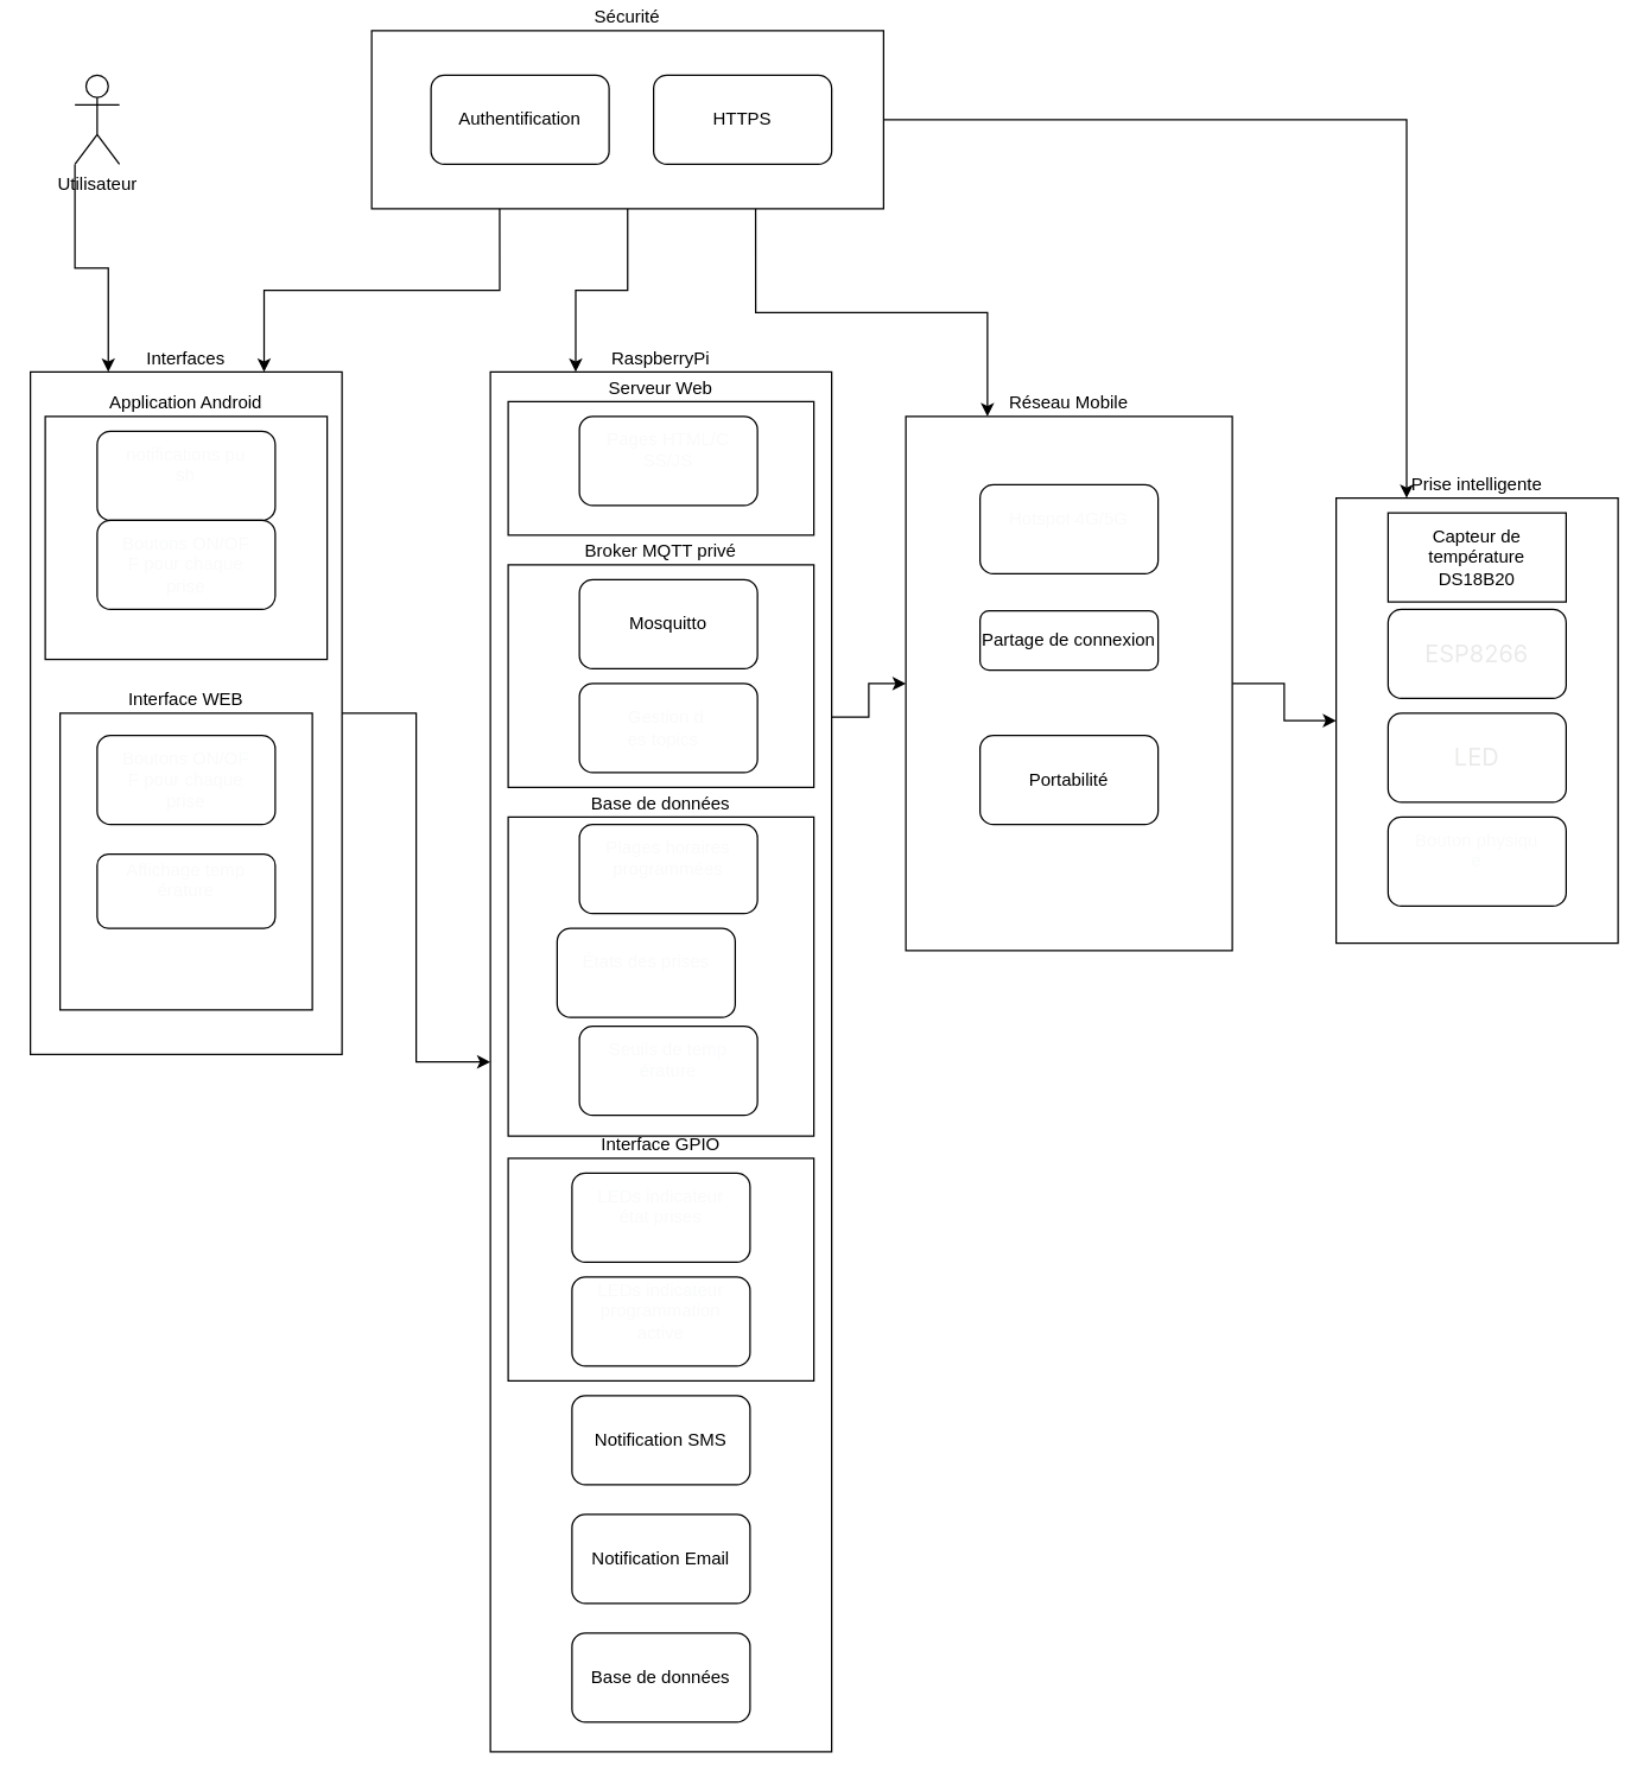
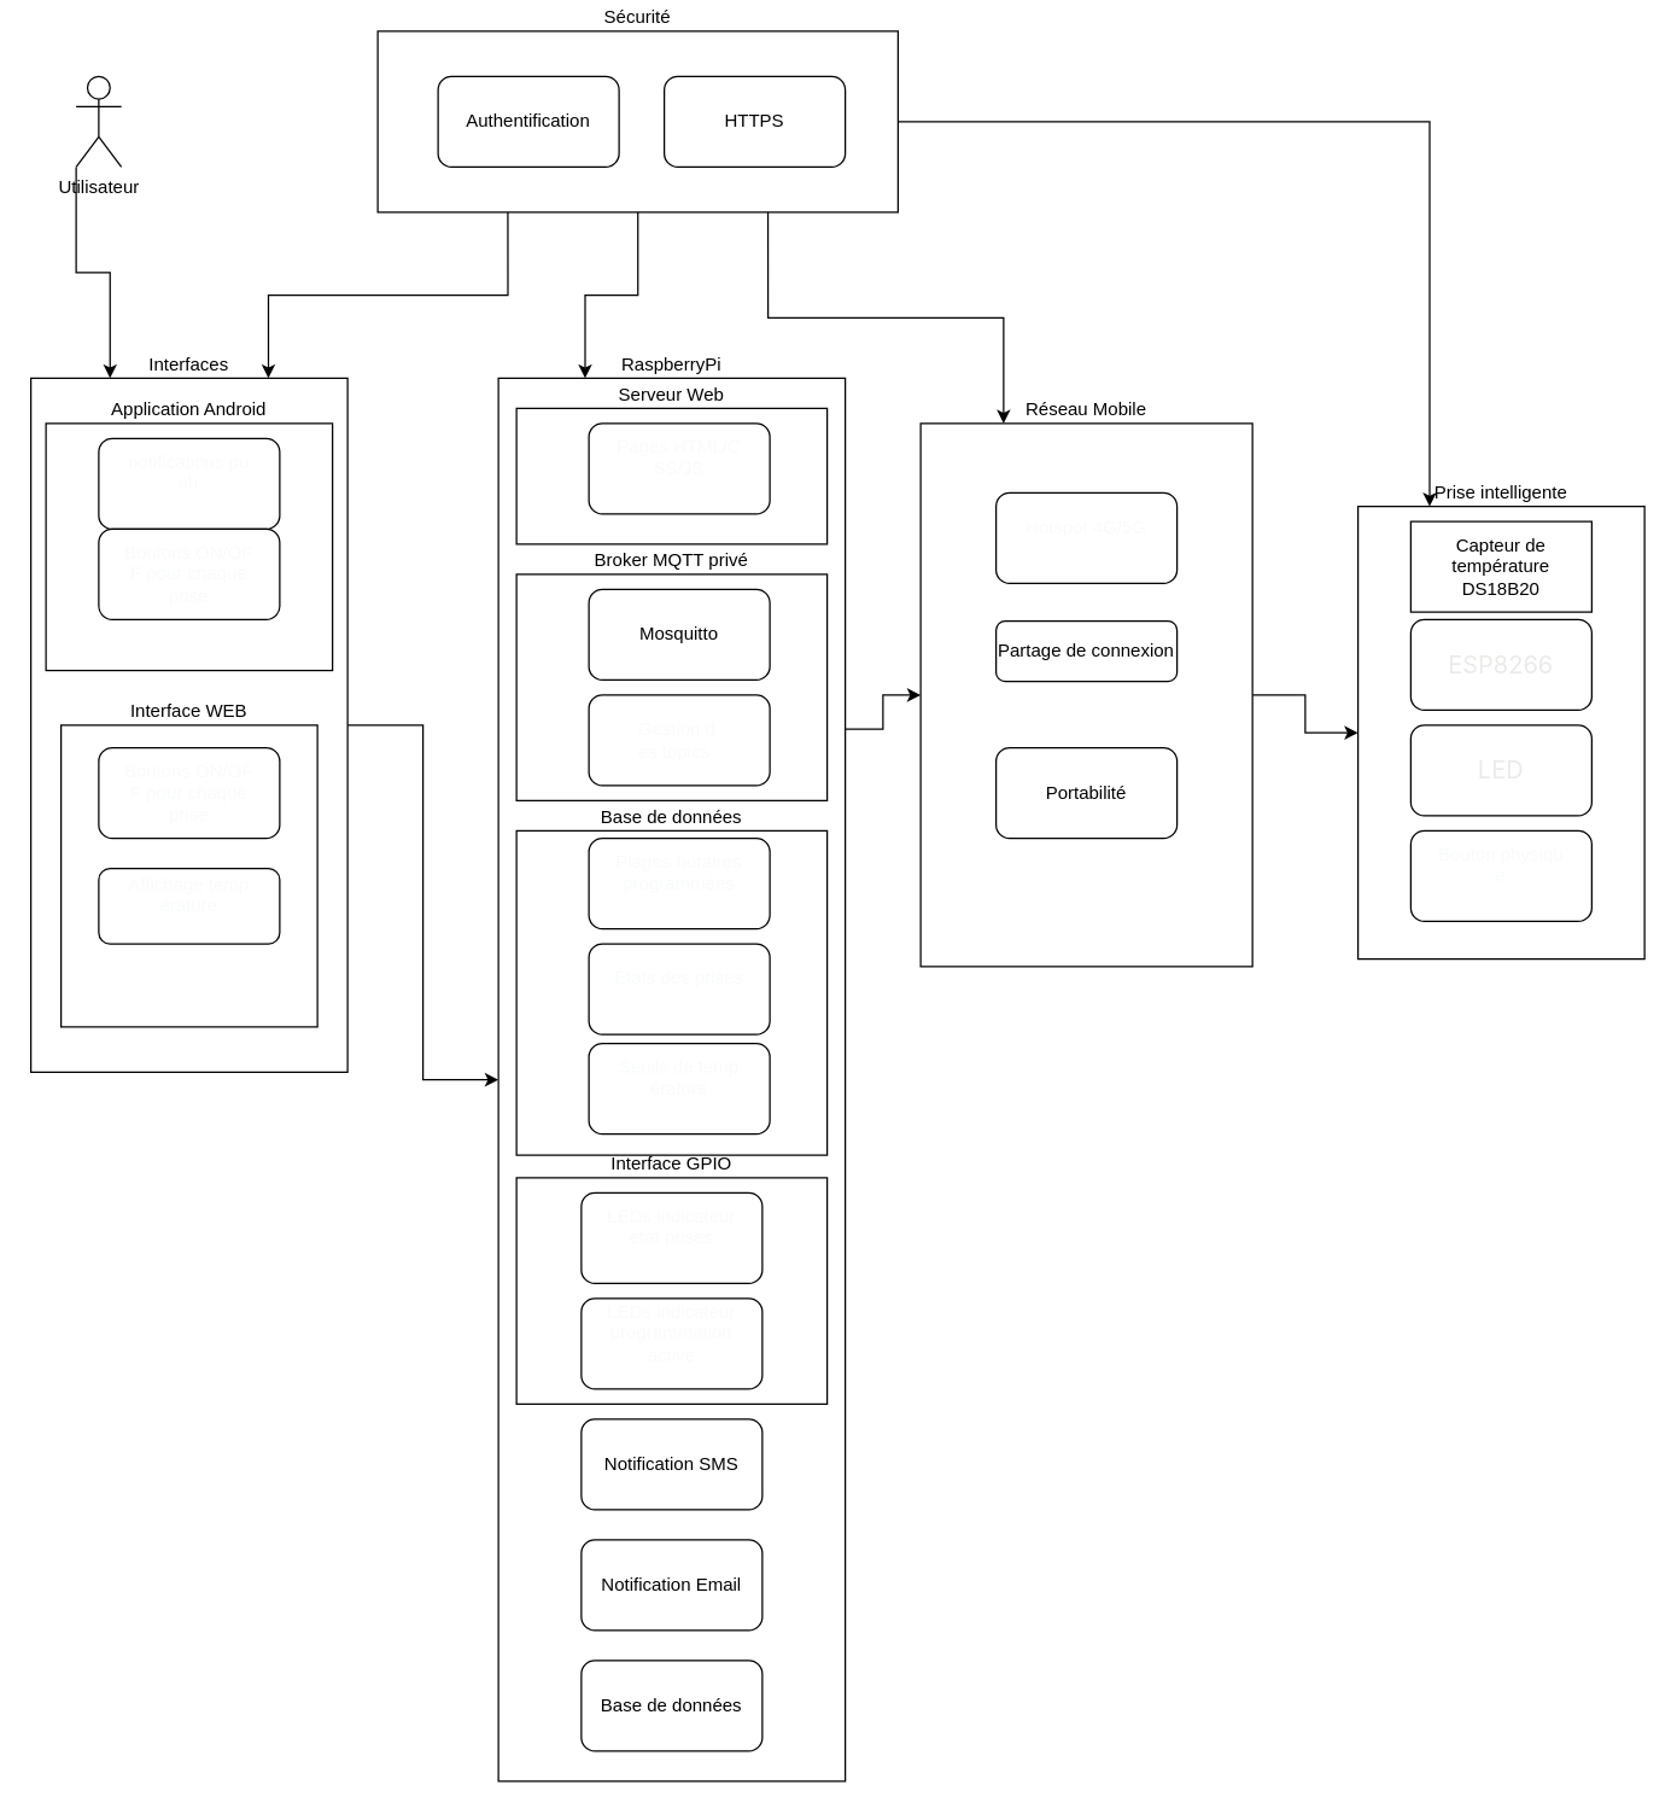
  <mxCell id="0" />
  <mxCell id="1" parent="0" />
  <mxCell id="2" style="edgeStyle=orthogonalEdgeStyle;rounded=0;orthogonalLoop=1;jettySize=auto;html=1;exitX=1;exitY=0.5;exitDx=0;exitDy=0;entryX=0;entryY=0.5;entryDx=0;entryDy=0;" edge="1" parent="1" source="3" target="17"><mxGeometry relative="1" as="geometry" /></mxCell>
  <mxCell id="3" value="Interfaces" style="rounded=0;whiteSpace=wrap;html=1;labelPosition=center;verticalLabelPosition=top;align=center;verticalAlign=bottom;shadow=0;glass=0;" vertex="1" parent="1"><mxGeometry x="20" y="250" width="210" height="460" as="geometry" /></mxCell>
  <mxCell id="4" style="edgeStyle=orthogonalEdgeStyle;rounded=0;orthogonalLoop=1;jettySize=auto;html=1;exitX=0;exitY=1;exitDx=0;exitDy=0;exitPerimeter=0;entryX=0.25;entryY=0;entryDx=0;entryDy=0;" edge="1" parent="1" source="5" target="3"><mxGeometry relative="1" as="geometry" /></mxCell>
  <mxCell id="5" value="Utilisateur" style="shape=umlActor;verticalLabelPosition=bottom;verticalAlign=top;html=1;outlineConnect=0;" parent="1" vertex="1"><mxGeometry x="50" y="50" width="30" height="60" as="geometry" /></mxCell>
  <mxCell id="6" value="Application Android" style="rounded=0;whiteSpace=wrap;html=1;labelPosition=center;verticalLabelPosition=top;align=center;verticalAlign=bottom;shadow=0;" parent="1" vertex="1"><mxGeometry x="30" y="280" width="190" height="163.75" as="geometry" /></mxCell>
  <mxCell id="7" value="Prise intelligente" style="rounded=0;whiteSpace=wrap;html=1;gradientColor=none;fillColor=default;gradientDirection=north;horizontal=1;labelPosition=center;verticalLabelPosition=top;align=center;verticalAlign=bottom;" parent="1" vertex="1"><mxGeometry x="900" y="335" width="190" height="300" as="geometry" /></mxCell>
  <mxCell id="8" value="&lt;div style=&quot;&quot;&gt;&lt;span style=&quot;background-color: transparent; color: light-dark(rgb(0, 0, 0), rgb(255, 255, 255));&quot;&gt;Capteur de température DS18B20&lt;/span&gt;&lt;/div&gt;" style="rounded=0;whiteSpace=wrap;html=1;labelBackgroundColor=none;fillColor=light-dark(#FFFFFF,#000000);align=center;" parent="1" vertex="1"><mxGeometry x="935" y="345" width="120" height="60" as="geometry" /></mxCell>
  <mxCell id="9" value="&lt;div&gt;&lt;font face=&quot;quote-cjk-patch, Inter, system-ui, -apple-system, BlinkMacSystemFont, Segoe UI, Roboto, Oxygen, Ubuntu, Cantarell, Open Sans, Helvetica Neue, sans-serif&quot; color=&quot;#ebeae9&quot;&gt;&lt;span style=&quot;font-size: 16px;&quot;&gt;ESP8266&lt;/span&gt;&lt;/font&gt;&lt;/div&gt;" style="rounded=1;whiteSpace=wrap;html=1;align=center;" vertex="1" parent="1"><mxGeometry x="935" y="410" width="120" height="60" as="geometry" /></mxCell>
  <mxCell id="10" value="&lt;div&gt;&lt;font face=&quot;quote-cjk-patch, Inter, system-ui, -apple-system, BlinkMacSystemFont, Segoe UI, Roboto, Oxygen, Ubuntu, Cantarell, Open Sans, Helvetica Neue, sans-serif&quot; color=&quot;#ebeae9&quot;&gt;&lt;span style=&quot;font-size: 16px;&quot;&gt;LED&lt;/span&gt;&lt;/font&gt;&lt;/div&gt;" style="rounded=1;whiteSpace=wrap;html=1;align=center;" vertex="1" parent="1"><mxGeometry x="935" y="480" width="120" height="60" as="geometry" /></mxCell>
  <mxCell id="11" value="Interface WEB" style="rounded=0;whiteSpace=wrap;html=1;labelPosition=center;verticalLabelPosition=top;align=center;verticalAlign=bottom;" vertex="1" parent="1"><mxGeometry x="40" y="480" width="170" height="200" as="geometry" /></mxCell>
  <mxCell id="12" value="&lt;pre style=&quot;font-family: var(--ds-font-family-code); overflow: auto; text-wrap-mode: wrap; word-break: break-all; padding: 16px; color: rgb(249, 250, 251); margin-top: 0px !important; margin-bottom: 0px !important;&quot;&gt;Boutons ON/OFF pour chaque prise&lt;/pre&gt;" style="rounded=1;whiteSpace=wrap;html=1;align=center;" vertex="1" parent="1"><mxGeometry x="65" y="495" width="120" height="60" as="geometry" /></mxCell>
  <mxCell id="13" value="&#10;&lt;pre style=&quot;font-family: var(--ds-font-family-code); overflow: auto; font-style: normal; font-variant-ligatures: normal; font-variant-caps: normal; font-weight: 400; white-space: pre-wrap; word-break: break-all; padding: 16px; color: rgb(249, 250, 251); letter-spacing: normal; orphans: 2; text-indent: 0px; text-transform: none; widows: 2; word-spacing: 0px; -webkit-text-stroke-width: 0px; text-decoration-thickness: initial; text-decoration-style: initial; text-decoration-color: initial; margin: 0px !important;&quot;&gt;Affichage température&lt;/pre&gt;&#10;&#10;" style="rounded=1;whiteSpace=wrap;html=1;align=center;" vertex="1" parent="1"><mxGeometry x="65" y="575" width="120" height="50" as="geometry" /></mxCell>
  <mxCell id="14" value="&#10;&lt;pre style=&quot;font-family: var(--ds-font-family-code); overflow: auto; font-style: normal; font-variant-ligatures: normal; font-variant-caps: normal; font-weight: 400; white-space: pre-wrap; word-break: break-all; padding: 16px; color: rgb(249, 250, 251); letter-spacing: normal; orphans: 2; text-indent: 0px; text-transform: none; widows: 2; word-spacing: 0px; -webkit-text-stroke-width: 0px; text-decoration-thickness: initial; text-decoration-style: initial; text-decoration-color: initial; margin: 0px !important;&quot;&gt;notifications push&lt;/pre&gt;&#10;&#10;" style="rounded=1;whiteSpace=wrap;html=1;align=center;" vertex="1" parent="1"><mxGeometry x="65" y="290" width="120" height="60" as="geometry" /></mxCell>
  <mxCell id="15" value="&lt;pre style=&quot;font-family: var(--ds-font-family-code); overflow: auto; text-wrap-mode: wrap; word-break: break-all; padding: 16px; color: rgb(249, 250, 251); margin-top: 0px !important; margin-bottom: 0px !important;&quot;&gt;Boutons ON/OFF pour chaque prise&lt;/pre&gt;" style="rounded=1;whiteSpace=wrap;html=1;align=center;" vertex="1" parent="1"><mxGeometry x="65" y="350" width="120" height="60" as="geometry" /></mxCell>
  <mxCell id="16" style="edgeStyle=orthogonalEdgeStyle;rounded=0;orthogonalLoop=1;jettySize=auto;html=1;exitX=1;exitY=0.25;exitDx=0;exitDy=0;entryX=0;entryY=0.5;entryDx=0;entryDy=0;" edge="1" parent="1" source="17" target="42"><mxGeometry relative="1" as="geometry" /></mxCell>
  <mxCell id="17" value="RaspberryPi" style="rounded=0;whiteSpace=wrap;html=1;labelPosition=center;verticalLabelPosition=top;align=center;verticalAlign=bottom;" vertex="1" parent="1"><mxGeometry x="330" y="250" width="230" height="930" as="geometry" /></mxCell>
  <mxCell id="18" value="Serveur Web" style="rounded=0;whiteSpace=wrap;html=1;fillColor=default;labelPosition=center;verticalLabelPosition=top;align=center;verticalAlign=bottom;" vertex="1" parent="1"><mxGeometry x="342" y="270" width="206" height="90" as="geometry" /></mxCell>
  <mxCell id="19" value="&#10;&lt;pre style=&quot;font-family: var(--ds-font-family-code); overflow: auto; font-style: normal; font-variant-ligatures: normal; font-variant-caps: normal; font-weight: 400; white-space: pre-wrap; word-break: break-all; padding: 16px; color: rgb(249, 250, 251); letter-spacing: normal; orphans: 2; text-indent: 0px; text-transform: none; widows: 2; word-spacing: 0px; -webkit-text-stroke-width: 0px; text-decoration-thickness: initial; text-decoration-style: initial; text-decoration-color: initial; margin: 0px !important;&quot;&gt;Pages HTML/CSS/JS&lt;/pre&gt;&#10;&#10;" style="rounded=1;whiteSpace=wrap;html=1;align=center;" vertex="1" parent="1"><mxGeometry x="390" y="280" width="120" height="60" as="geometry" /></mxCell>
  <mxCell id="20" value="Broker MQTT privé" style="rounded=0;whiteSpace=wrap;html=1;fillColor=default;labelPosition=center;verticalLabelPosition=top;align=center;verticalAlign=bottom;" vertex="1" parent="1"><mxGeometry x="342" y="380" width="206" height="150" as="geometry" /></mxCell>
  <mxCell id="21" value="Mosquitto" style="rounded=1;whiteSpace=wrap;html=1;align=center;" vertex="1" parent="1"><mxGeometry x="390" y="390" width="120" height="60" as="geometry" /></mxCell>
  <mxCell id="22" value="&lt;pre style=&quot;font-family: var(--ds-font-family-code); overflow: auto; font-style: normal; font-variant-ligatures: normal; font-variant-caps: normal; font-weight: 400; white-space: pre-wrap; word-break: break-all; padding: 16px; color: rgb(249, 250, 251); letter-spacing: normal; orphans: 2; text-align: start; text-indent: 0px; text-transform: none; widows: 2; word-spacing: 0px; -webkit-text-stroke-width: 0px; text-decoration-thickness: initial; text-decoration-style: initial; text-decoration-color: initial; margin: 0px !important;&quot;&gt;&lt;pre style=&quot;font-family: var(--ds-font-family-code); overflow: auto; text-wrap-mode: wrap; word-break: break-all; padding: 16px; color: rgb(249, 250, 251); margin-top: 0px !important; margin-bottom: 0px !important;&quot;&gt;Gestion des topics&lt;/pre&gt;&lt;/pre&gt;" style="rounded=1;whiteSpace=wrap;html=1;" vertex="1" parent="1"><mxGeometry x="390" y="460" width="120" height="60" as="geometry" /></mxCell>
  <mxCell id="23" value="Base de données" style="rounded=0;whiteSpace=wrap;html=1;fillColor=default;labelPosition=center;verticalLabelPosition=top;align=center;verticalAlign=bottom;" vertex="1" parent="1"><mxGeometry x="342" y="550" width="206" height="215" as="geometry" /></mxCell>
  <mxCell id="24" value="&#10;&lt;pre style=&quot;font-family: var(--ds-font-family-code); overflow: auto; font-style: normal; font-variant-ligatures: normal; font-variant-caps: normal; font-weight: 400; white-space: pre-wrap; word-break: break-all; padding: 16px; color: rgb(249, 250, 251); letter-spacing: normal; orphans: 2; text-indent: 0px; text-transform: none; widows: 2; word-spacing: 0px; -webkit-text-stroke-width: 0px; text-decoration-thickness: initial; text-decoration-style: initial; text-decoration-color: initial; margin: 0px !important;&quot;&gt;Plages horaires programmées&lt;/pre&gt;&#10;&#10;" style="rounded=1;whiteSpace=wrap;html=1;align=center;" vertex="1" parent="1"><mxGeometry x="390" y="555" width="120" height="60" as="geometry" /></mxCell>
- <mxCell id="25" value="&#10;&lt;pre style=&quot;font-family: var(--ds-font-family-code); margin: 0px !important; overflow: auto; font-style: normal; font-variant-ligatures: normal; font-variant-caps: normal; font-variant-numeric: ; font-variant-east-asian: ; font-variant-alternates: ; font-variant-position: ; font-variant-emoji: ; font-weight: 400; font-stretch: ; font-size: ; line-height: ; font-optical-sizing: ; font-size-adjust: ; font-kerning: ; font-feature-settings: ; font-variation-settings: ; white-space: pre-wrap; word-break: break-all; padding: 16px; color: rgb(249, 250, 251); letter-spacing: normal; orphans: 2; text-align: start; text-indent: 0px; text-transform: none; widows: 2; word-spacing: 0px; -webkit-text-stroke-width: 0px; text-decoration-thickness: initial; text-decoration-style: initial; text-decoration-color: initial;&quot;&gt;États des prises&lt;/pre&gt;&#10;&#10;" style="rounded=1;whiteSpace=wrap;html=1;" vertex="1" parent="1"><mxGeometry x="375" y="625" width="120" height="60" as="geometry" /></mxCell>
+ <mxCell id="25" value="&#10;&lt;pre style=&quot;font-family: var(--ds-font-family-code); margin: 0px !important; overflow: auto; font-style: normal; font-variant-ligatures: normal; font-variant-caps: normal; font-variant-numeric: ; font-variant-east-asian: ; font-variant-alternates: ; font-variant-position: ; font-variant-emoji: ; font-weight: 400; font-stretch: ; font-size: ; line-height: ; font-optical-sizing: ; font-size-adjust: ; font-kerning: ; font-feature-settings: ; font-variation-settings: ; white-space: pre-wrap; word-break: break-all; padding: 16px; color: rgb(249, 250, 251); letter-spacing: normal; orphans: 2; text-align: start; text-indent: 0px; text-transform: none; widows: 2; word-spacing: 0px; -webkit-text-stroke-width: 0px; text-decoration-thickness: initial; text-decoration-style: initial; text-decoration-color: initial;&quot;&gt;États des prises&lt;/pre&gt;&#10;&#10;" style="rounded=1;whiteSpace=wrap;html=1;" vertex="1" parent="1"><mxGeometry x="390" y="625" width="120" height="60" as="geometry" /></mxCell>
  <mxCell id="26" value="Interface GPIO" style="rounded=0;whiteSpace=wrap;html=1;fillColor=default;labelPosition=center;verticalLabelPosition=top;align=center;verticalAlign=bottom;" vertex="1" parent="1"><mxGeometry x="342" y="780" width="206" height="150" as="geometry" /></mxCell>
  <mxCell id="27" value="&#10;&lt;pre style=&quot;font-family: var(--ds-font-family-code); overflow: auto; font-style: normal; font-variant-ligatures: normal; font-variant-caps: normal; font-weight: 400; white-space: pre-wrap; word-break: break-all; padding: 16px; color: rgb(249, 250, 251); letter-spacing: normal; orphans: 2; text-indent: 0px; text-transform: none; widows: 2; word-spacing: 0px; -webkit-text-stroke-width: 0px; text-decoration-thickness: initial; text-decoration-style: initial; text-decoration-color: initial; margin: 0px !important;&quot;&gt;LEDs indicateur état prises&lt;/pre&gt;&#10;&#10;" style="rounded=1;whiteSpace=wrap;html=1;align=center;" vertex="1" parent="1"><mxGeometry x="385" y="790" width="120" height="60" as="geometry" /></mxCell>
  <mxCell id="28" value="&#10;&lt;pre style=&quot;font-family: var(--ds-font-family-code); overflow: auto; font-style: normal; font-variant-ligatures: normal; font-variant-caps: normal; font-weight: 400; white-space: pre-wrap; word-break: break-all; padding: 16px; color: rgb(249, 250, 251); letter-spacing: normal; orphans: 2; text-indent: 0px; text-transform: none; widows: 2; word-spacing: 0px; -webkit-text-stroke-width: 0px; text-decoration-thickness: initial; text-decoration-style: initial; text-decoration-color: initial; margin: 0px !important;&quot;&gt;LEDs indicateur programmation active&lt;/pre&gt;&#10;&#10;" style="rounded=1;whiteSpace=wrap;html=1;align=center;" vertex="1" parent="1"><mxGeometry x="385" y="860" width="120" height="60" as="geometry" /></mxCell>
  <mxCell id="29" value="&#10;&lt;pre style=&quot;font-family: var(--ds-font-family-code); overflow: auto; font-style: normal; font-variant-ligatures: normal; font-variant-caps: normal; font-weight: 400; white-space: pre-wrap; word-break: break-all; padding: 16px; color: rgb(249, 250, 251); letter-spacing: normal; orphans: 2; text-indent: 0px; text-transform: none; widows: 2; word-spacing: 0px; -webkit-text-stroke-width: 0px; text-decoration-thickness: initial; text-decoration-style: initial; text-decoration-color: initial; margin: 0px !important;&quot;&gt;Seuils de température&lt;/pre&gt;&#10;&#10;" style="rounded=1;whiteSpace=wrap;html=1;align=center;" vertex="1" parent="1"><mxGeometry x="390" y="691" width="120" height="60" as="geometry" /></mxCell>
  <mxCell id="30" value="Notification SMS" style="rounded=1;whiteSpace=wrap;html=1;" vertex="1" parent="1"><mxGeometry x="385" y="940" width="120" height="60" as="geometry" /></mxCell>
  <mxCell id="31" value="Notification Email" style="rounded=1;whiteSpace=wrap;html=1;" vertex="1" parent="1"><mxGeometry x="385" y="1020" width="120" height="60" as="geometry" /></mxCell>
  <mxCell id="32" value="Base de données" style="rounded=1;whiteSpace=wrap;html=1;" vertex="1" parent="1"><mxGeometry x="385" y="1100" width="120" height="60" as="geometry" /></mxCell>
  <mxCell id="33" style="edgeStyle=orthogonalEdgeStyle;rounded=0;orthogonalLoop=1;jettySize=auto;html=1;exitX=0.25;exitY=1;exitDx=0;exitDy=0;entryX=0.75;entryY=0;entryDx=0;entryDy=0;" edge="1" parent="1" source="37" target="3"><mxGeometry relative="1" as="geometry" /></mxCell>
  <mxCell id="34" style="edgeStyle=orthogonalEdgeStyle;rounded=0;orthogonalLoop=1;jettySize=auto;html=1;exitX=0.5;exitY=1;exitDx=0;exitDy=0;entryX=0.25;entryY=0;entryDx=0;entryDy=0;" edge="1" parent="1" source="37" target="17"><mxGeometry relative="1" as="geometry" /></mxCell>
  <mxCell id="35" style="edgeStyle=orthogonalEdgeStyle;rounded=0;orthogonalLoop=1;jettySize=auto;html=1;exitX=1;exitY=0.5;exitDx=0;exitDy=0;entryX=0.25;entryY=0;entryDx=0;entryDy=0;" edge="1" parent="1" source="37" target="7"><mxGeometry relative="1" as="geometry" /></mxCell>
  <mxCell id="36" style="edgeStyle=orthogonalEdgeStyle;rounded=0;orthogonalLoop=1;jettySize=auto;html=1;exitX=0.75;exitY=1;exitDx=0;exitDy=0;entryX=0.25;entryY=0;entryDx=0;entryDy=0;" edge="1" parent="1" source="37" target="42"><mxGeometry relative="1" as="geometry" /></mxCell>
  <mxCell id="37" value="Sécurité" style="rounded=0;whiteSpace=wrap;html=1;labelPosition=center;verticalLabelPosition=top;align=center;verticalAlign=bottom;" vertex="1" parent="1"><mxGeometry x="250" y="20" width="345" height="120" as="geometry" /></mxCell>
  <mxCell id="38" value="HTTPS" style="rounded=1;whiteSpace=wrap;html=1;" vertex="1" parent="1"><mxGeometry x="440" y="50" width="120" height="60" as="geometry" /></mxCell>
  <mxCell id="39" value="Authentification" style="rounded=1;whiteSpace=wrap;html=1;" vertex="1" parent="1"><mxGeometry x="290" y="50" width="120" height="60" as="geometry" /></mxCell>
  <mxCell id="40" value="&#10;&lt;pre style=&quot;font-family: var(--ds-font-family-code); overflow: auto; font-style: normal; font-variant-ligatures: normal; font-variant-caps: normal; font-weight: 400; white-space: pre-wrap; word-break: break-all; padding: 16px; color: rgb(249, 250, 251); letter-spacing: normal; orphans: 2; text-indent: 0px; text-transform: none; widows: 2; word-spacing: 0px; -webkit-text-stroke-width: 0px; text-decoration-thickness: initial; text-decoration-style: initial; text-decoration-color: initial; margin: 0px !important;&quot;&gt;Bouton physique&lt;/pre&gt;&#10;&#10;" style="rounded=1;whiteSpace=wrap;html=1;align=center;" vertex="1" parent="1"><mxGeometry x="935" y="550" width="120" height="60" as="geometry" /></mxCell>
  <mxCell id="41" style="edgeStyle=orthogonalEdgeStyle;rounded=0;orthogonalLoop=1;jettySize=auto;html=1;exitX=1;exitY=0.5;exitDx=0;exitDy=0;entryX=0;entryY=0.5;entryDx=0;entryDy=0;" edge="1" parent="1" source="42" target="7"><mxGeometry relative="1" as="geometry" /></mxCell>
  <mxCell id="42" value="Réseau Mobile" style="rounded=0;whiteSpace=wrap;html=1;labelPosition=center;verticalLabelPosition=top;align=center;verticalAlign=bottom;" vertex="1" parent="1"><mxGeometry x="610" y="280" width="220" height="360" as="geometry" /></mxCell>
  <mxCell id="43" value="&#10;&lt;pre style=&quot;font-family: var(--ds-font-family-code); margin: 0px !important; overflow: auto; font-style: normal; font-variant-ligatures: normal; font-variant-caps: normal; font-variant-numeric: ; font-variant-east-asian: ; font-variant-alternates: ; font-variant-position: ; font-variant-emoji: ; font-weight: 400; font-stretch: ; font-size: ; line-height: ; font-optical-sizing: ; font-size-adjust: ; font-kerning: ; font-feature-settings: ; font-variation-settings: ; white-space: pre-wrap; word-break: break-all; padding: 16px; color: rgb(249, 250, 251); letter-spacing: normal; orphans: 2; text-align: start; text-indent: 0px; text-transform: none; widows: 2; word-spacing: 0px; -webkit-text-stroke-width: 0px; text-decoration-thickness: initial; text-decoration-style: initial; text-decoration-color: initial;&quot;&gt;Hotspot 4G/5G&lt;/pre&gt;&#10;&#10;" style="rounded=1;whiteSpace=wrap;html=1;" vertex="1" parent="1"><mxGeometry x="660" y="326" width="120" height="60" as="geometry" /></mxCell>
  <mxCell id="44" value="Partage de connexion" style="rounded=1;whiteSpace=wrap;html=1;" vertex="1" parent="1"><mxGeometry x="660" y="411" width="120" height="40" as="geometry" /></mxCell>
  <mxCell id="45" value="Portabilité" style="rounded=1;whiteSpace=wrap;html=1;" vertex="1" parent="1"><mxGeometry x="660" y="495" width="120" height="60" as="geometry" /></mxCell>
